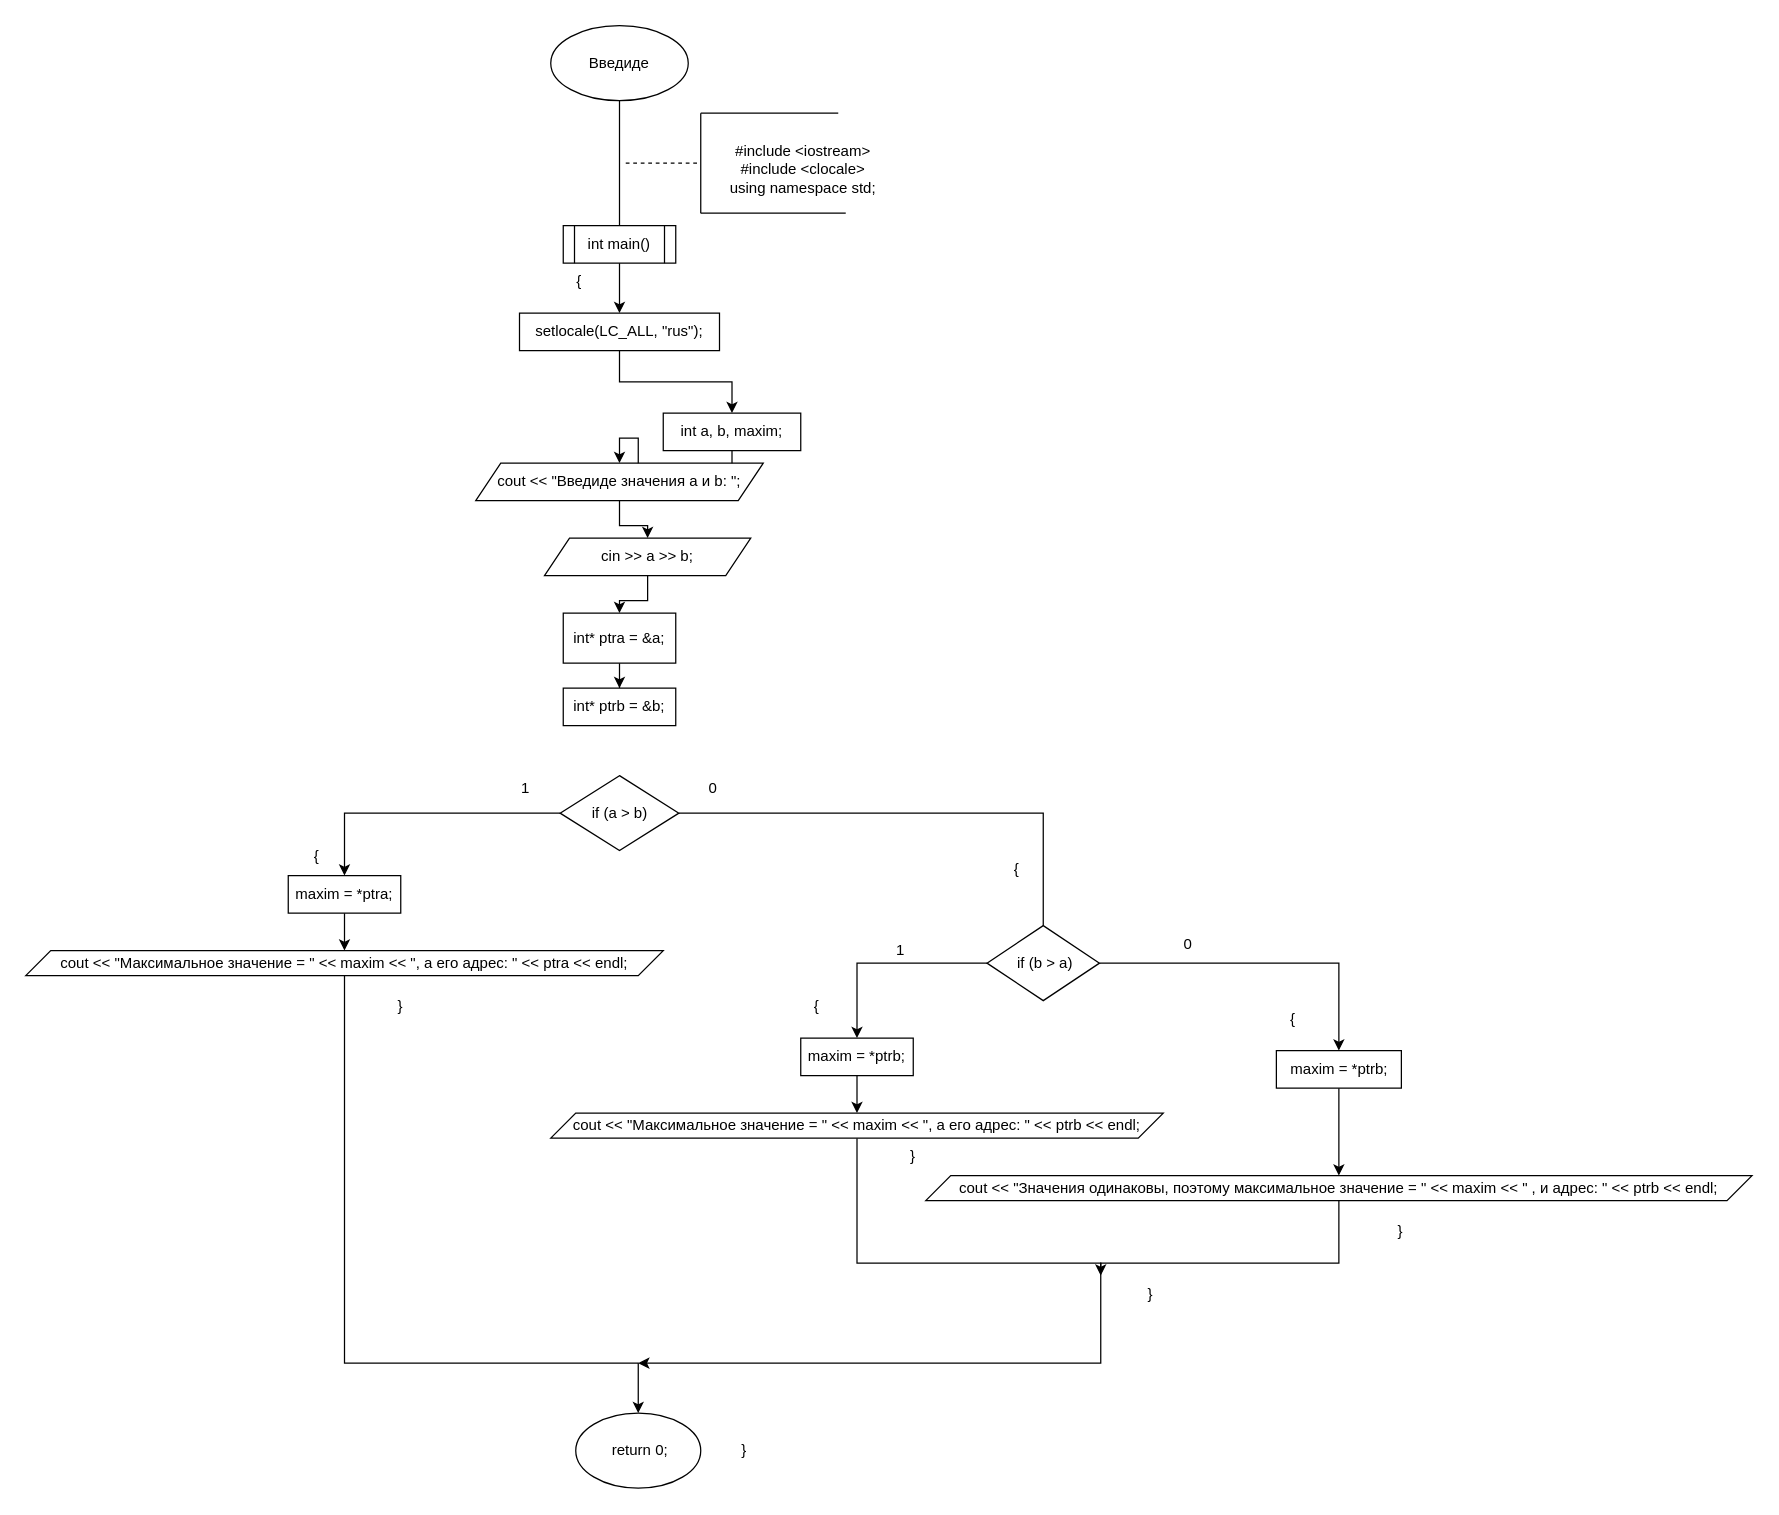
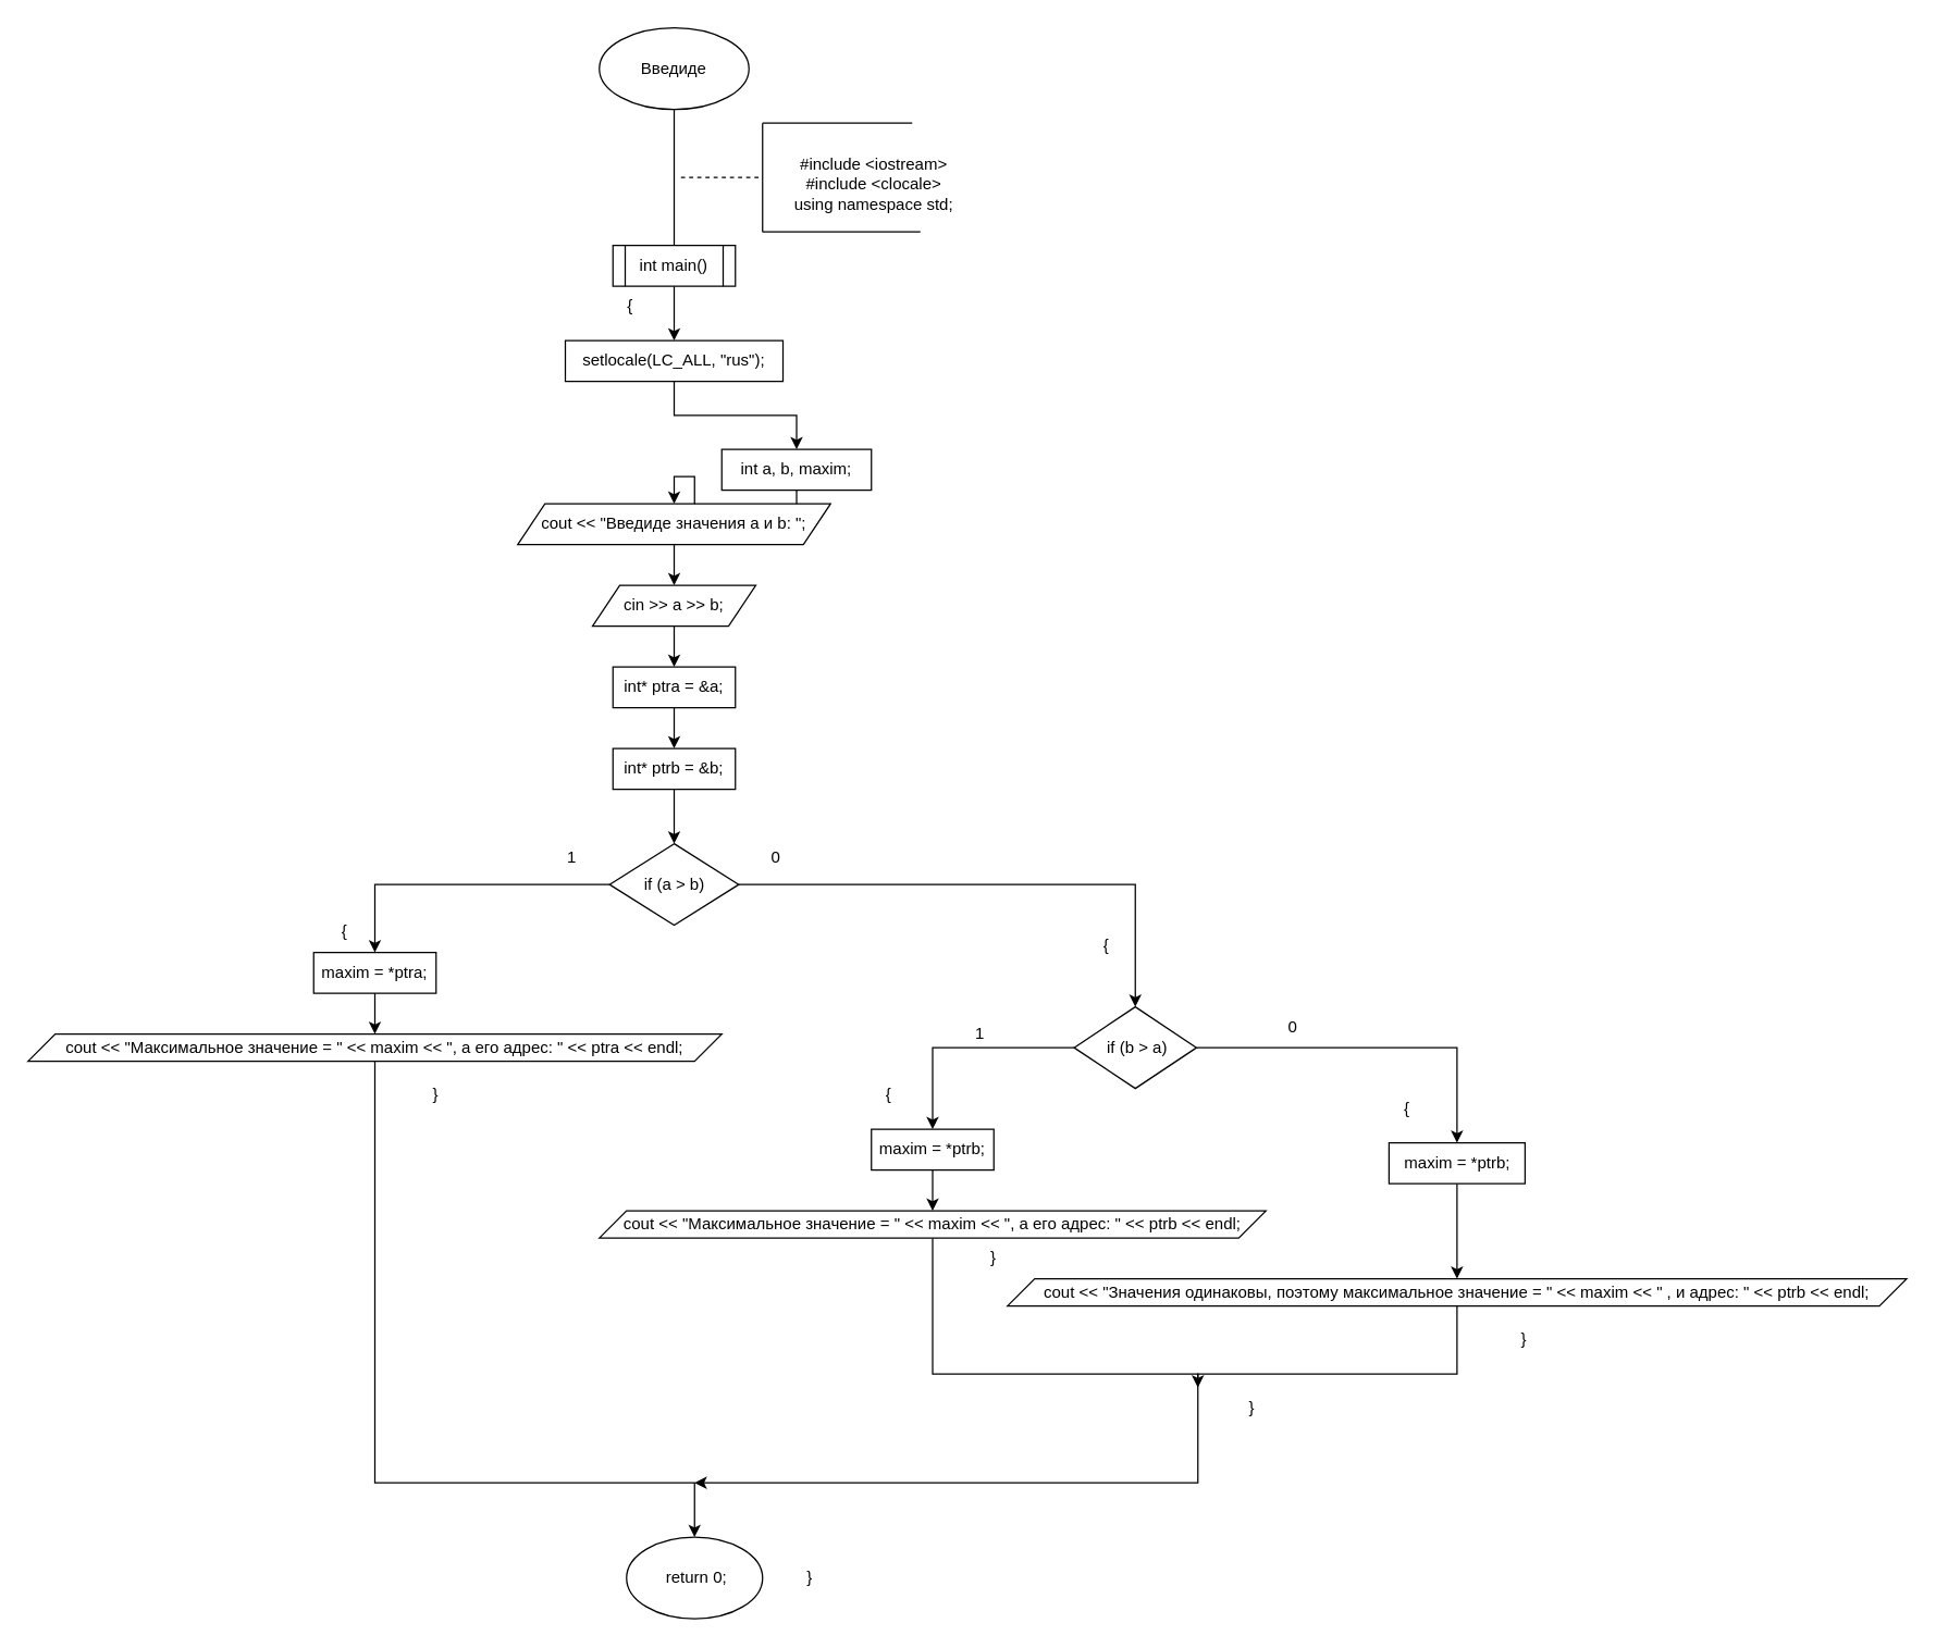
  <mxCell id="0" />
  <mxCell id="1" parent="0" />
  <mxCell id="2" value="Введиде" style="ellipse;whiteSpace=wrap;html=1;" vertex="1" parent="1"><mxGeometry x="440" y="20" width="110" height="60" as="geometry" /></mxCell>
  <mxCell id="3" value="" style="endArrow=none;html=1;rounded=0;entryX=0.5;entryY=1;entryDx=0;entryDy=0;" edge="1" parent="1" target="2"><mxGeometry width="50" height="50" relative="1" as="geometry"><mxPoint x="495" y="190" as="sourcePoint" /><mxPoint x="500" y="90" as="targetPoint" /></mxGeometry></mxCell>
  <mxCell id="4" value="" style="endArrow=none;dashed=1;html=1;rounded=0;" edge="1" parent="1"><mxGeometry width="50" height="50" relative="1" as="geometry"><mxPoint x="500" y="130" as="sourcePoint" /><mxPoint x="560" y="130" as="targetPoint" /></mxGeometry></mxCell>
  <mxCell id="5" value="" style="endArrow=none;html=1;rounded=0;" edge="1" parent="1"><mxGeometry width="50" height="50" relative="1" as="geometry"><mxPoint x="560" y="170" as="sourcePoint" /><mxPoint x="560" y="90" as="targetPoint" /></mxGeometry></mxCell>
  <mxCell id="6" value="&lt;div&gt;#include &amp;lt;iostream&amp;gt;&lt;/div&gt;&lt;div&gt;#include &amp;lt;clocale&amp;gt;&lt;/div&gt;&lt;div&gt;using namespace std;&lt;/div&gt;" style="text;html=1;align=center;verticalAlign=middle;whiteSpace=wrap;rounded=0;" vertex="1" parent="1"><mxGeometry x="574" y="100" width="136" height="70" as="geometry" /></mxCell>
  <mxCell id="7" value="" style="endArrow=none;html=1;rounded=0;entryX=0.75;entryY=1;entryDx=0;entryDy=0;" edge="1" parent="1" target="6"><mxGeometry width="50" height="50" relative="1" as="geometry"><mxPoint x="560" y="170" as="sourcePoint" /><mxPoint x="570" y="100" as="targetPoint" /></mxGeometry></mxCell>
  <mxCell id="8" value="" style="endArrow=none;html=1;rounded=0;" edge="1" parent="1"><mxGeometry width="50" height="50" relative="1" as="geometry"><mxPoint x="670" y="90" as="sourcePoint" /><mxPoint x="560" y="90" as="targetPoint" /></mxGeometry></mxCell>
  <mxCell id="9" style="edgeStyle=orthogonalEdgeStyle;rounded=0;orthogonalLoop=1;jettySize=auto;html=1;entryX=0.5;entryY=0;entryDx=0;entryDy=0;" edge="1" parent="1" source="10" target="13"><mxGeometry relative="1" as="geometry" /></mxCell>
  <mxCell id="10" value="&lt;div&gt;int main()&lt;/div&gt;" style="shape=process;whiteSpace=wrap;html=1;backgroundOutline=1;" vertex="1" parent="1"><mxGeometry x="450" y="180" width="90" height="30" as="geometry" /></mxCell>
  <mxCell id="11" value="{" style="text;html=1;align=center;verticalAlign=middle;whiteSpace=wrap;rounded=0;" vertex="1" parent="1"><mxGeometry x="450" y="210" width="26" height="30" as="geometry" /></mxCell>
  <mxCell id="12" style="edgeStyle=orthogonalEdgeStyle;rounded=0;orthogonalLoop=1;jettySize=auto;html=1;" edge="1" parent="1" source="13" target="15"><mxGeometry relative="1" as="geometry" /></mxCell>
  <mxCell id="13" value="setlocale(LC_ALL, &quot;rus&quot;);" style="rounded=0;whiteSpace=wrap;html=1;" vertex="1" parent="1"><mxGeometry x="415" y="250" width="160" height="30" as="geometry" /></mxCell>
  <mxCell id="14" style="edgeStyle=orthogonalEdgeStyle;rounded=0;orthogonalLoop=1;jettySize=auto;html=1;" edge="1" parent="1" source="15" target="19"><mxGeometry relative="1" as="geometry" /></mxCell>
  <mxCell id="15" value="int a, b, maxim;" style="rounded=0;whiteSpace=wrap;html=1;" vertex="1" parent="1"><mxGeometry x="530" y="330" width="110" height="30" as="geometry" /></mxCell>
  <mxCell id="16" style="edgeStyle=orthogonalEdgeStyle;rounded=0;orthogonalLoop=1;jettySize=auto;html=1;" edge="1" parent="1" source="17" target="21"><mxGeometry relative="1" as="geometry" /></mxCell>
- <mxCell id="17" value="cin &amp;gt;&amp;gt; a &amp;gt;&amp;gt; b;" style="shape=parallelogram;perimeter=parallelogramPerimeter;whiteSpace=wrap;html=1;fixedSize=1;" vertex="1" parent="1"><mxGeometry x="435" y="430" width="165" height="30" as="geometry" /></mxCell>
+ <mxCell id="17" value="cin &amp;gt;&amp;gt; a &amp;gt;&amp;gt; b;" style="shape=parallelogram;perimeter=parallelogramPerimeter;whiteSpace=wrap;html=1;fixedSize=1;" vertex="1" parent="1"><mxGeometry x="435" y="430" width="120" height="30" as="geometry" /></mxCell>
  <mxCell id="18" style="edgeStyle=orthogonalEdgeStyle;rounded=0;orthogonalLoop=1;jettySize=auto;html=1;" edge="1" parent="1" source="19" target="17"><mxGeometry relative="1" as="geometry" /></mxCell>
  <mxCell id="19" value="cout &amp;lt;&amp;lt; &quot;Введиде значения a и b: &quot;;" style="shape=parallelogram;perimeter=parallelogramPerimeter;whiteSpace=wrap;html=1;fixedSize=1;" vertex="1" parent="1"><mxGeometry x="380" y="370" width="230" height="30" as="geometry" /></mxCell>
  <mxCell id="20" style="edgeStyle=orthogonalEdgeStyle;rounded=0;orthogonalLoop=1;jettySize=auto;html=1;entryX=0.5;entryY=0;entryDx=0;entryDy=0;" edge="1" parent="1" source="21" target="23"><mxGeometry relative="1" as="geometry" /></mxCell>
- <mxCell id="21" value="int* ptra = &amp;amp;a;" style="rounded=0;whiteSpace=wrap;html=1;" vertex="1" parent="1"><mxGeometry x="450" y="490" width="90" height="40" as="geometry" /></mxCell>
+ <mxCell id="21" value="int* ptra = &amp;amp;a;" style="rounded=0;whiteSpace=wrap;html=1;" vertex="1" parent="1"><mxGeometry x="450" y="490" width="90" height="30" as="geometry" /></mxCell>
+ <mxCell id="22" style="edgeStyle=orthogonalEdgeStyle;rounded=0;orthogonalLoop=1;jettySize=auto;html=1;entryX=0.5;entryY=0;entryDx=0;entryDy=0;" edge="1" parent="1" source="23" target="26"><mxGeometry relative="1" as="geometry" /></mxCell>
  <mxCell id="23" value="int* ptrb = &amp;amp;b;" style="rounded=0;whiteSpace=wrap;html=1;" vertex="1" parent="1"><mxGeometry x="450" y="550" width="90" height="30" as="geometry" /></mxCell>
  <mxCell id="24" style="edgeStyle=orthogonalEdgeStyle;rounded=0;orthogonalLoop=1;jettySize=auto;html=1;entryX=0.5;entryY=0;entryDx=0;entryDy=0;" edge="1" parent="1" source="26" target="32"><mxGeometry relative="1" as="geometry" /></mxCell>
- <mxCell id="25" style="edgeStyle=orthogonalEdgeStyle;rounded=0;orthogonalLoop=1;jettySize=auto;html=1;entryX=0.5;entryY=0;entryDx=0;entryDy=0;endArrow=none;" edge="1" parent="1" source="26" target="29"><mxGeometry relative="1" as="geometry" /></mxCell>
+ <mxCell id="25" style="edgeStyle=orthogonalEdgeStyle;rounded=0;orthogonalLoop=1;jettySize=auto;html=1;entryX=0.5;entryY=0;entryDx=0;entryDy=0;" edge="1" parent="1" source="26" target="29"><mxGeometry relative="1" as="geometry" /></mxCell>
  <mxCell id="26" value="if (a &amp;gt; b)" style="rhombus;whiteSpace=wrap;html=1;" vertex="1" parent="1"><mxGeometry x="447.5" y="620" width="95" height="60" as="geometry" /></mxCell>
  <mxCell id="27" style="edgeStyle=orthogonalEdgeStyle;rounded=0;orthogonalLoop=1;jettySize=auto;html=1;entryX=0.5;entryY=0;entryDx=0;entryDy=0;" edge="1" parent="1" source="29" target="38"><mxGeometry relative="1" as="geometry" /></mxCell>
  <mxCell id="28" style="edgeStyle=orthogonalEdgeStyle;rounded=0;orthogonalLoop=1;jettySize=auto;html=1;entryX=0.5;entryY=0;entryDx=0;entryDy=0;" edge="1" parent="1" source="29" target="42"><mxGeometry relative="1" as="geometry" /></mxCell>
  <mxCell id="29" value="&amp;nbsp;if (b &amp;gt; a)" style="rhombus;whiteSpace=wrap;html=1;" vertex="1" parent="1"><mxGeometry x="789" y="740" width="90" height="60" as="geometry" /></mxCell>
  <mxCell id="30" value="}" style="text;html=1;align=center;verticalAlign=middle;whiteSpace=wrap;rounded=0;" vertex="1" parent="1"><mxGeometry x="300" y="790" width="40" height="30" as="geometry" /></mxCell>
  <mxCell id="31" style="edgeStyle=orthogonalEdgeStyle;rounded=0;orthogonalLoop=1;jettySize=auto;html=1;entryX=0.5;entryY=0;entryDx=0;entryDy=0;" edge="1" parent="1" source="32" target="34"><mxGeometry relative="1" as="geometry" /></mxCell>
  <mxCell id="32" value="maxim = *ptra;" style="rounded=0;whiteSpace=wrap;html=1;" vertex="1" parent="1"><mxGeometry x="230" y="700" width="90" height="30" as="geometry" /></mxCell>
  <mxCell id="33" style="edgeStyle=orthogonalEdgeStyle;rounded=0;orthogonalLoop=1;jettySize=auto;html=1;" edge="1" parent="1" source="34"><mxGeometry relative="1" as="geometry"><mxPoint x="510" y="1130" as="targetPoint" /><Array as="points"><mxPoint x="275" y="1090" /><mxPoint x="510" y="1090" /></Array></mxGeometry></mxCell>
  <mxCell id="34" value="cout &amp;lt;&amp;lt; &quot;Максимальное значение = &quot; &amp;lt;&amp;lt; maxim &amp;lt;&amp;lt; &quot;, а его адрес: &quot; &amp;lt;&amp;lt; ptra &amp;lt;&amp;lt; endl;" style="shape=parallelogram;perimeter=parallelogramPerimeter;whiteSpace=wrap;html=1;fixedSize=1;" vertex="1" parent="1"><mxGeometry x="20" y="760" width="510" height="20" as="geometry" /></mxCell>
  <mxCell id="35" value="{" style="text;html=1;align=center;verticalAlign=middle;whiteSpace=wrap;rounded=0;" vertex="1" parent="1"><mxGeometry x="240" y="670" width="26" height="30" as="geometry" /></mxCell>
  <mxCell id="36" value="{" style="text;html=1;align=center;verticalAlign=middle;whiteSpace=wrap;rounded=0;" vertex="1" parent="1"><mxGeometry x="640" y="790" width="26" height="30" as="geometry" /></mxCell>
  <mxCell id="37" style="edgeStyle=orthogonalEdgeStyle;rounded=0;orthogonalLoop=1;jettySize=auto;html=1;" edge="1" parent="1" source="38" target="40"><mxGeometry relative="1" as="geometry" /></mxCell>
  <mxCell id="38" value="maxim = *ptrb;" style="rounded=0;whiteSpace=wrap;html=1;" vertex="1" parent="1"><mxGeometry x="640" y="830" width="90" height="30" as="geometry" /></mxCell>
  <mxCell id="39" style="edgeStyle=orthogonalEdgeStyle;rounded=0;orthogonalLoop=1;jettySize=auto;html=1;" edge="1" parent="1" source="40"><mxGeometry relative="1" as="geometry"><mxPoint x="510" y="1090" as="targetPoint" /><Array as="points"><mxPoint x="685" y="1010" /><mxPoint x="880" y="1010" /></Array></mxGeometry></mxCell>
  <mxCell id="40" value="cout &amp;lt;&amp;lt; &quot;Максимальное значение = &quot; &amp;lt;&amp;lt; maxim &amp;lt;&amp;lt; &quot;, а его адрес: &quot; &amp;lt;&amp;lt; ptrb &amp;lt;&amp;lt; endl;" style="shape=parallelogram;perimeter=parallelogramPerimeter;whiteSpace=wrap;html=1;fixedSize=1;" vertex="1" parent="1"><mxGeometry x="440" y="890" width="490" height="20" as="geometry" /></mxCell>
  <mxCell id="41" style="edgeStyle=orthogonalEdgeStyle;rounded=0;orthogonalLoop=1;jettySize=auto;html=1;entryX=0.5;entryY=0;entryDx=0;entryDy=0;" edge="1" parent="1" source="42" target="44"><mxGeometry relative="1" as="geometry" /></mxCell>
  <mxCell id="42" value="maxim = *ptrb;" style="rounded=0;whiteSpace=wrap;html=1;" vertex="1" parent="1"><mxGeometry x="1020.5" y="840" width="100" height="30" as="geometry" /></mxCell>
  <mxCell id="43" style="edgeStyle=orthogonalEdgeStyle;rounded=0;orthogonalLoop=1;jettySize=auto;html=1;" edge="1" parent="1" source="44"><mxGeometry relative="1" as="geometry"><mxPoint x="880" y="1020" as="targetPoint" /><Array as="points"><mxPoint x="1070" y="1010" /><mxPoint x="880" y="1010" /></Array></mxGeometry></mxCell>
  <mxCell id="44" value="cout &amp;lt;&amp;lt; &quot;Значения одинаковы, поэтому максимальное значение = &quot; &amp;lt;&amp;lt; maxim &amp;lt;&amp;lt; &quot; , и адрес: &quot; &amp;lt;&amp;lt; ptrb &amp;lt;&amp;lt; endl;" style="shape=parallelogram;perimeter=parallelogramPerimeter;whiteSpace=wrap;html=1;fixedSize=1;" vertex="1" parent="1"><mxGeometry x="740" y="940" width="661" height="20" as="geometry" /></mxCell>
  <mxCell id="45" style="edgeStyle=orthogonalEdgeStyle;rounded=0;orthogonalLoop=1;jettySize=auto;html=1;exitX=0.5;exitY=1;exitDx=0;exitDy=0;" edge="1" parent="1" source="34" target="34"><mxGeometry relative="1" as="geometry" /></mxCell>
  <mxCell id="46" value="1" style="text;html=1;align=center;verticalAlign=middle;whiteSpace=wrap;rounded=0;" vertex="1" parent="1"><mxGeometry x="400" y="620" width="40" height="20" as="geometry" /></mxCell>
  <mxCell id="47" value="1" style="text;html=1;align=center;verticalAlign=middle;whiteSpace=wrap;rounded=0;" vertex="1" parent="1"><mxGeometry x="700" y="750" width="40" height="20" as="geometry" /></mxCell>
  <mxCell id="48" value="0" style="text;html=1;align=center;verticalAlign=middle;whiteSpace=wrap;rounded=0;" vertex="1" parent="1"><mxGeometry x="930" y="740" width="40" height="30" as="geometry" /></mxCell>
  <mxCell id="49" value="0" style="text;html=1;align=center;verticalAlign=middle;whiteSpace=wrap;rounded=0;" vertex="1" parent="1"><mxGeometry x="555" y="620" width="30" height="20" as="geometry" /></mxCell>
  <mxCell id="50" value="}" style="text;html=1;align=center;verticalAlign=middle;whiteSpace=wrap;rounded=0;" vertex="1" parent="1"><mxGeometry x="710" y="910" width="40" height="30" as="geometry" /></mxCell>
  <mxCell id="51" value="}" style="text;html=1;align=center;verticalAlign=middle;whiteSpace=wrap;rounded=0;" vertex="1" parent="1"><mxGeometry x="1100" y="970" width="40" height="30" as="geometry" /></mxCell>
  <mxCell id="52" value="{" style="text;html=1;align=center;verticalAlign=middle;whiteSpace=wrap;rounded=0;" vertex="1" parent="1"><mxGeometry x="1020.5" y="800" width="26" height="30" as="geometry" /></mxCell>
  <mxCell id="53" value="{" style="text;html=1;align=center;verticalAlign=middle;whiteSpace=wrap;rounded=0;" vertex="1" parent="1"><mxGeometry x="800" y="680" width="26" height="30" as="geometry" /></mxCell>
  <mxCell id="54" value="}" style="text;html=1;align=center;verticalAlign=middle;whiteSpace=wrap;rounded=0;" vertex="1" parent="1"><mxGeometry x="900" y="1020" width="40" height="30" as="geometry" /></mxCell>
  <mxCell id="55" value="&amp;nbsp;return 0;" style="ellipse;whiteSpace=wrap;html=1;" vertex="1" parent="1"><mxGeometry x="460" y="1130" width="100" height="60" as="geometry" /></mxCell>
  <mxCell id="56" value="}" style="text;html=1;align=center;verticalAlign=middle;whiteSpace=wrap;rounded=0;" vertex="1" parent="1"><mxGeometry x="575" y="1145" width="40" height="30" as="geometry" /></mxCell>
